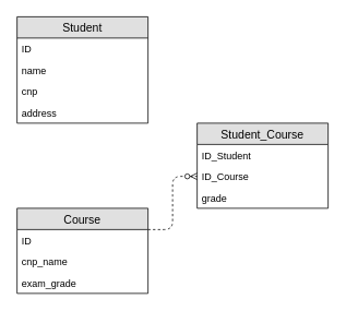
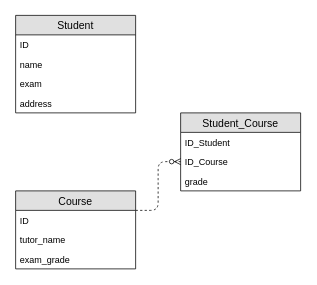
  <mxCell id="0" />
  <mxCell id="1" parent="0" />
  <mxCell id="2" value="Student" style="swimlane;fontStyle=0;childLayout=stackLayout;horizontal=1;startSize=26;fillColor=#e0e0e0;horizontalStack=0;resizeParent=1;resizeParentMax=0;resizeLast=0;collapsible=1;marginBottom=0;swimlaneFillColor=#ffffff;align=center;fontSize=14;" vertex="1" parent="1"><mxGeometry x="20" y="20" width="160" height="130" as="geometry" /></mxCell>
  <mxCell id="3" value="ID" style="text;strokeColor=none;fillColor=none;spacingLeft=4;spacingRight=4;overflow=hidden;rotatable=0;points=[[0,0.5],[1,0.5]];portConstraint=eastwest;fontSize=12;" vertex="1" parent="2"><mxGeometry y="26" width="160" height="26" as="geometry" /></mxCell>
  <mxCell id="4" value="name" style="text;strokeColor=none;fillColor=none;spacingLeft=4;spacingRight=4;overflow=hidden;rotatable=0;points=[[0,0.5],[1,0.5]];portConstraint=eastwest;fontSize=12;" vertex="1" parent="2"><mxGeometry y="52" width="160" height="26" as="geometry" /></mxCell>
- <mxCell id="5" value="cnp" style="text;strokeColor=none;fillColor=none;spacingLeft=4;spacingRight=4;overflow=hidden;rotatable=0;points=[[0,0.5],[1,0.5]];portConstraint=eastwest;fontSize=12;" vertex="1" parent="2"><mxGeometry y="78" width="160" height="26" as="geometry" /></mxCell>
+ <mxCell id="5" value="exam" style="text;strokeColor=none;fillColor=none;spacingLeft=4;spacingRight=4;overflow=hidden;rotatable=0;points=[[0,0.5],[1,0.5]];portConstraint=eastwest;fontSize=12;" vertex="1" parent="2"><mxGeometry y="78" width="160" height="26" as="geometry" /></mxCell>
  <mxCell id="6" value="address" style="text;strokeColor=none;fillColor=none;spacingLeft=4;spacingRight=4;overflow=hidden;rotatable=0;points=[[0,0.5],[1,0.5]];portConstraint=eastwest;fontSize=12;" vertex="1" parent="2"><mxGeometry y="104" width="160" height="26" as="geometry" /></mxCell>
  <mxCell id="7" value="Course" style="swimlane;fontStyle=0;childLayout=stackLayout;horizontal=1;startSize=26;fillColor=#e0e0e0;horizontalStack=0;resizeParent=1;resizeParentMax=0;resizeLast=0;collapsible=1;marginBottom=0;swimlaneFillColor=#ffffff;align=center;fontSize=14;" vertex="1" parent="1"><mxGeometry x="20" y="254" width="160" height="104" as="geometry" /></mxCell>
  <mxCell id="8" value="ID" style="text;strokeColor=none;fillColor=none;spacingLeft=4;spacingRight=4;overflow=hidden;rotatable=0;points=[[0,0.5],[1,0.5]];portConstraint=eastwest;fontSize=12;" vertex="1" parent="7"><mxGeometry y="26" width="160" height="26" as="geometry" /></mxCell>
- <mxCell id="9" value="cnp_name" style="text;strokeColor=none;fillColor=none;spacingLeft=4;spacingRight=4;overflow=hidden;rotatable=0;points=[[0,0.5],[1,0.5]];portConstraint=eastwest;fontSize=12;" vertex="1" parent="7"><mxGeometry y="52" width="160" height="26" as="geometry" /></mxCell>
+ <mxCell id="9" value="tutor_name" style="text;strokeColor=none;fillColor=none;spacingLeft=4;spacingRight=4;overflow=hidden;rotatable=0;points=[[0,0.5],[1,0.5]];portConstraint=eastwest;fontSize=12;" vertex="1" parent="7"><mxGeometry y="52" width="160" height="26" as="geometry" /></mxCell>
  <mxCell id="10" value="exam_grade" style="text;strokeColor=none;fillColor=none;spacingLeft=4;spacingRight=4;overflow=hidden;rotatable=0;points=[[0,0.5],[1,0.5]];portConstraint=eastwest;fontSize=12;" vertex="1" parent="7"><mxGeometry y="78" width="160" height="26" as="geometry" /></mxCell>
  <mxCell id="11" value="Student_Course" style="swimlane;fontStyle=0;childLayout=stackLayout;horizontal=1;startSize=26;fillColor=#e0e0e0;horizontalStack=0;resizeParent=1;resizeParentMax=0;resizeLast=0;collapsible=1;marginBottom=0;swimlaneFillColor=#ffffff;align=center;fontSize=14;" vertex="1" parent="1"><mxGeometry x="240" y="150" width="160" height="104" as="geometry" /></mxCell>
  <mxCell id="12" value="ID_Student" style="text;strokeColor=none;fillColor=none;spacingLeft=4;spacingRight=4;overflow=hidden;rotatable=0;points=[[0,0.5],[1,0.5]];portConstraint=eastwest;fontSize=12;" vertex="1" parent="11"><mxGeometry y="26" width="160" height="26" as="geometry" /></mxCell>
  <mxCell id="13" value="ID_Course" style="text;strokeColor=none;fillColor=none;spacingLeft=4;spacingRight=4;overflow=hidden;rotatable=0;points=[[0,0.5],[1,0.5]];portConstraint=eastwest;fontSize=12;" vertex="1" parent="11"><mxGeometry y="52" width="160" height="26" as="geometry" /></mxCell>
  <mxCell id="14" value="grade" style="text;strokeColor=none;fillColor=none;spacingLeft=4;spacingRight=4;overflow=hidden;rotatable=0;points=[[0,0.5],[1,0.5]];portConstraint=eastwest;fontSize=12;" vertex="1" parent="11"><mxGeometry y="78" width="160" height="26" as="geometry" /></mxCell>
  <mxCell id="15" value="" style="edgeStyle=entityRelationEdgeStyle;fontSize=12;html=1;endArrow=ERzeroToMany;endFill=1;exitX=1;exitY=0.25;exitDx=0;exitDy=0;entryX=0;entryY=0.5;entryDx=0;entryDy=0;dashed=1;" edge="1" parent="1" source="7" target="13"><mxGeometry width="100" height="100" relative="1" as="geometry"><mxPoint x="190" y="115" as="sourcePoint" /><mxPoint x="420" y="248" as="targetPoint" /></mxGeometry></mxCell>
